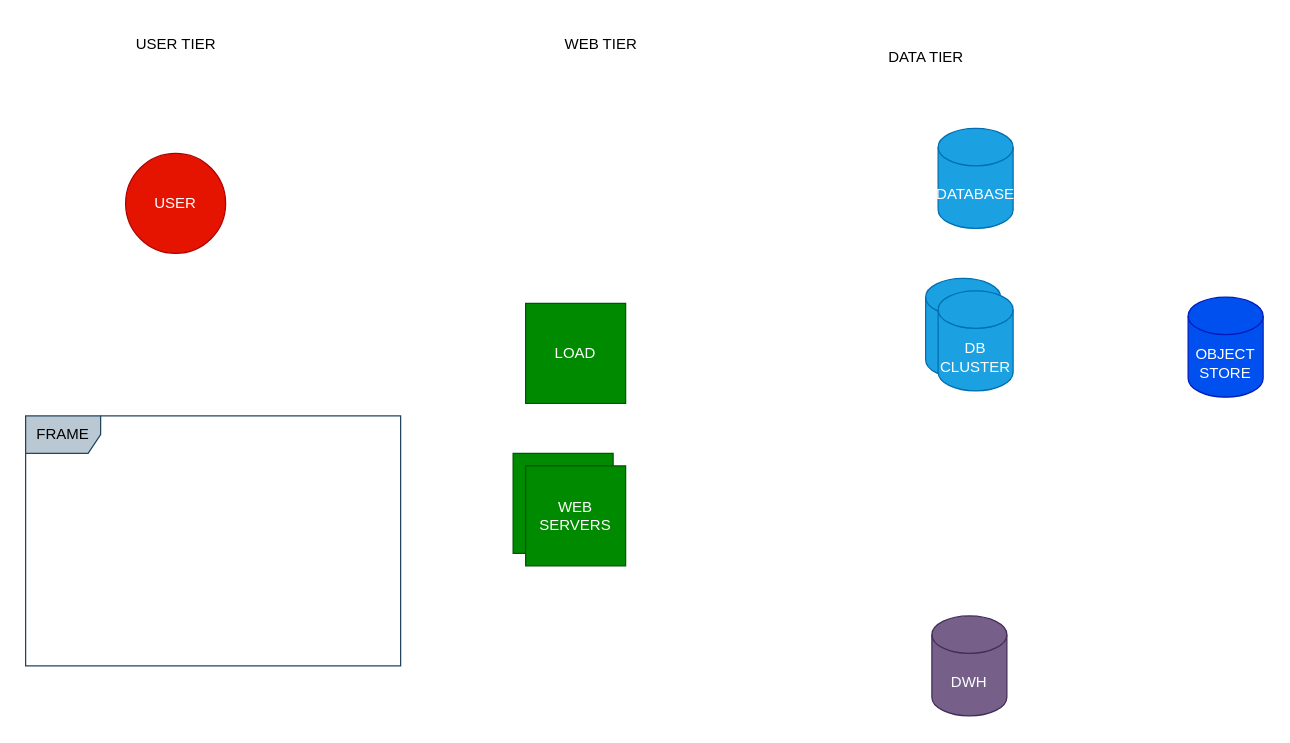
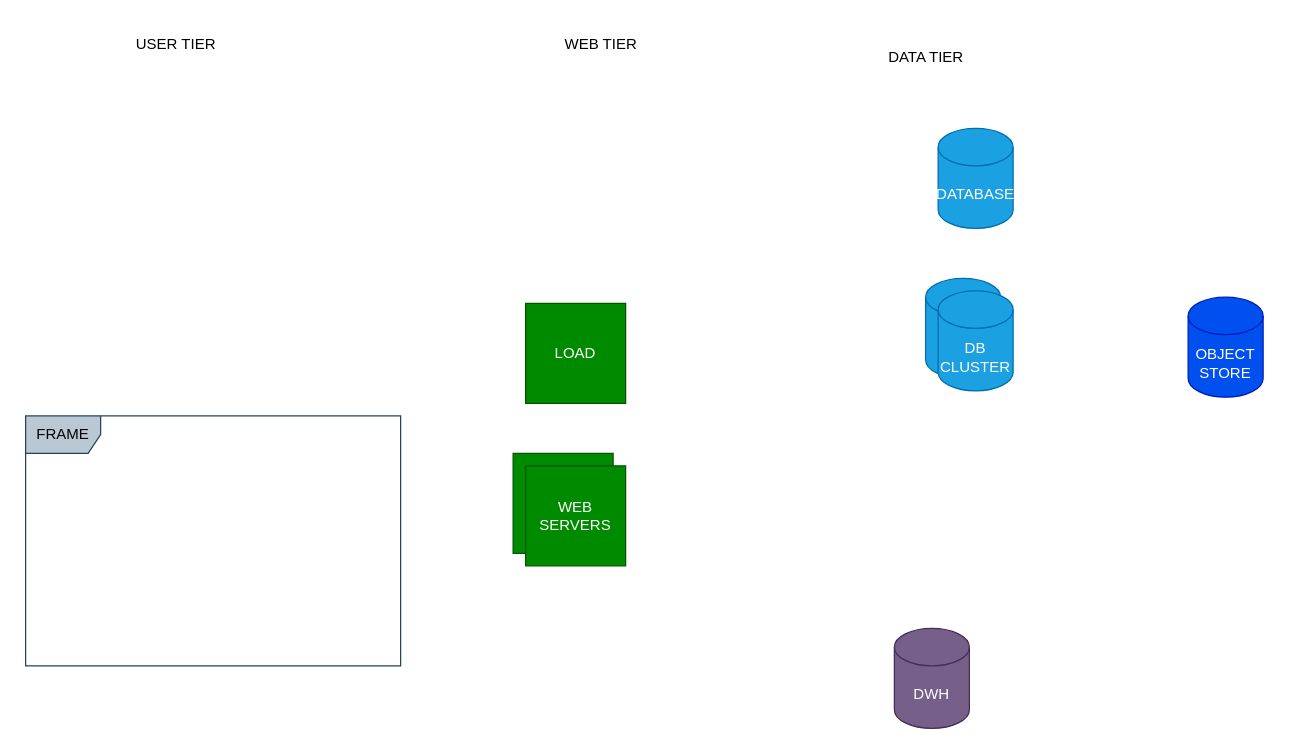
  <mxCell id="0" />
  <mxCell id="1" parent="0" />
- <mxCell id="2" value="USER" style="ellipse;whiteSpace=wrap;html=1;aspect=fixed;fillColor=#e51400;strokeColor=#B20000;fontColor=#ffffff;" vertex="1" parent="1"><mxGeometry x="100" y="122" width="80" height="80" as="geometry" /></mxCell>
  <mxCell id="3" value="LOAD" style="whiteSpace=wrap;html=1;aspect=fixed;fillColor=#008a00;fontColor=#ffffff;strokeColor=#005700;" vertex="1" parent="1"><mxGeometry x="420" y="242" width="80" height="80" as="geometry" /></mxCell>
  <mxCell id="4" value="DATABASE" style="shape=cylinder3;whiteSpace=wrap;html=1;boundedLbl=1;backgroundOutline=1;size=15;fillColor=#1ba1e2;fontColor=#ffffff;strokeColor=#006EAF;" vertex="1" parent="1"><mxGeometry x="750" y="102" width="60" height="80" as="geometry" /></mxCell>
  <mxCell id="5" value="" style="group" vertex="1" connectable="0" parent="1"><mxGeometry x="740" y="222" width="70" height="90" as="geometry" /></mxCell>
  <mxCell id="6" value="" style="shape=cylinder3;whiteSpace=wrap;html=1;boundedLbl=1;backgroundOutline=1;size=15;fillColor=#1ba1e2;fontColor=#ffffff;strokeColor=#006EAF;" vertex="1" parent="5"><mxGeometry width="60" height="80" as="geometry" /></mxCell>
  <mxCell id="7" value="DB CLUSTER" style="shape=cylinder3;whiteSpace=wrap;html=1;boundedLbl=1;backgroundOutline=1;size=15;fillColor=#1ba1e2;fontColor=#ffffff;strokeColor=#006EAF;" vertex="1" parent="5"><mxGeometry x="10" y="10" width="60" height="80" as="geometry" /></mxCell>
  <mxCell id="8" value="" style="group" vertex="1" connectable="0" parent="1"><mxGeometry x="410" y="362" width="90" height="90" as="geometry" /></mxCell>
  <mxCell id="9" value="" style="whiteSpace=wrap;html=1;aspect=fixed;fillColor=#008a00;fontColor=#ffffff;strokeColor=#005700;" vertex="1" parent="8"><mxGeometry width="80" height="80" as="geometry" /></mxCell>
  <mxCell id="10" value="WEB SERVERS" style="whiteSpace=wrap;html=1;aspect=fixed;fillColor=#008a00;fontColor=#ffffff;strokeColor=#005700;" vertex="1" parent="8"><mxGeometry x="10" y="10" width="80" height="80" as="geometry" /></mxCell>
  <mxCell id="11" value="USER TIER" style="text;html=1;align=center;verticalAlign=middle;resizable=0;points=[];autosize=1;strokeColor=none;fillColor=none;" vertex="1" parent="1"><mxGeometry x="95" y="20" width="90" height="30" as="geometry" /></mxCell>
  <mxCell id="12" value="WEB TIER" style="text;html=1;align=center;verticalAlign=middle;resizable=0;points=[];autosize=1;strokeColor=none;fillColor=none;" vertex="1" parent="1"><mxGeometry x="440" y="20" width="80" height="30" as="geometry" /></mxCell>
  <mxCell id="13" value="DATA TIER" style="text;html=1;align=center;verticalAlign=middle;resizable=0;points=[];autosize=1;strokeColor=none;fillColor=none;" vertex="1" parent="1"><mxGeometry x="700" y="30" width="80" height="30" as="geometry" /></mxCell>
- <mxCell id="14" value="DWH" style="shape=cylinder3;whiteSpace=wrap;html=1;boundedLbl=1;backgroundOutline=1;size=15;fillColor=#76608a;fontColor=#ffffff;strokeColor=#432D57;" vertex="1" parent="1"><mxGeometry x="745" y="492" width="60" height="80" as="geometry" /></mxCell>
+ <mxCell id="14" value="DWH" style="shape=cylinder3;whiteSpace=wrap;html=1;boundedLbl=1;backgroundOutline=1;size=15;fillColor=#76608a;fontColor=#ffffff;strokeColor=#432D57;" vertex="1" parent="1"><mxGeometry x="715" y="502" width="60" height="80" as="geometry" /></mxCell>
  <mxCell id="15" value="FRAME" style="shape=umlFrame;whiteSpace=wrap;html=1;pointerEvents=0;fillColor=#bac8d3;strokeColor=#23445d;" vertex="1" parent="1"><mxGeometry x="20" y="332" width="300" height="200" as="geometry" /></mxCell>
  <mxCell id="16" value="OBJECT STORE" style="shape=cylinder3;whiteSpace=wrap;html=1;boundedLbl=1;backgroundOutline=1;size=15;fillColor=#0050ef;fontColor=#ffffff;strokeColor=#001DBC;" vertex="1" parent="1"><mxGeometry x="950" y="237" width="60" height="80" as="geometry" /></mxCell>
